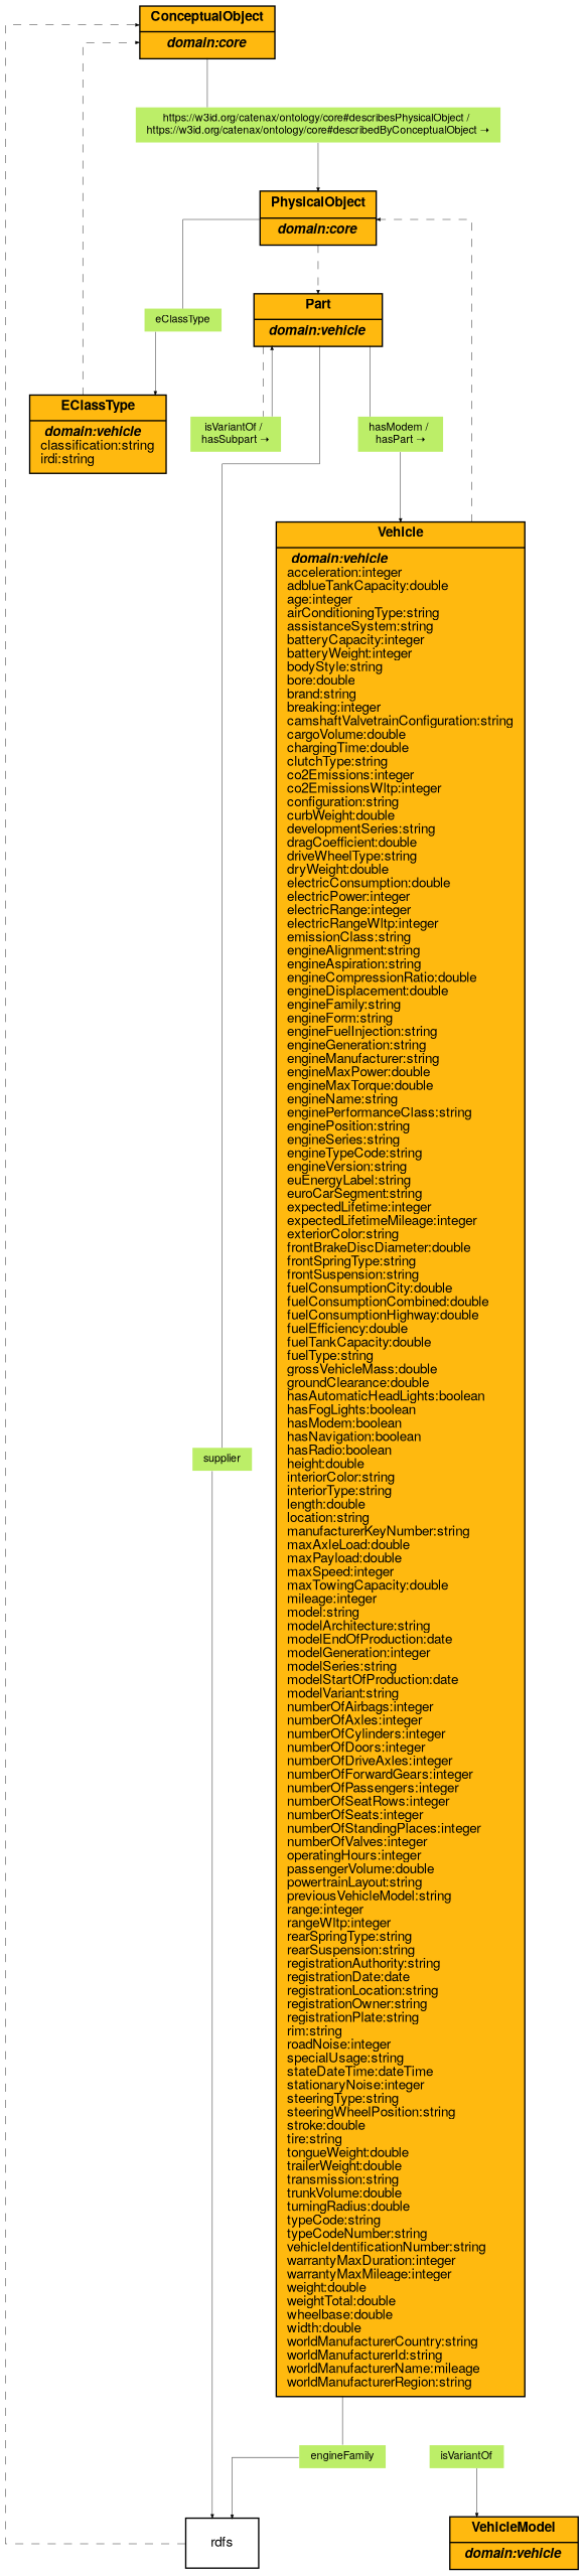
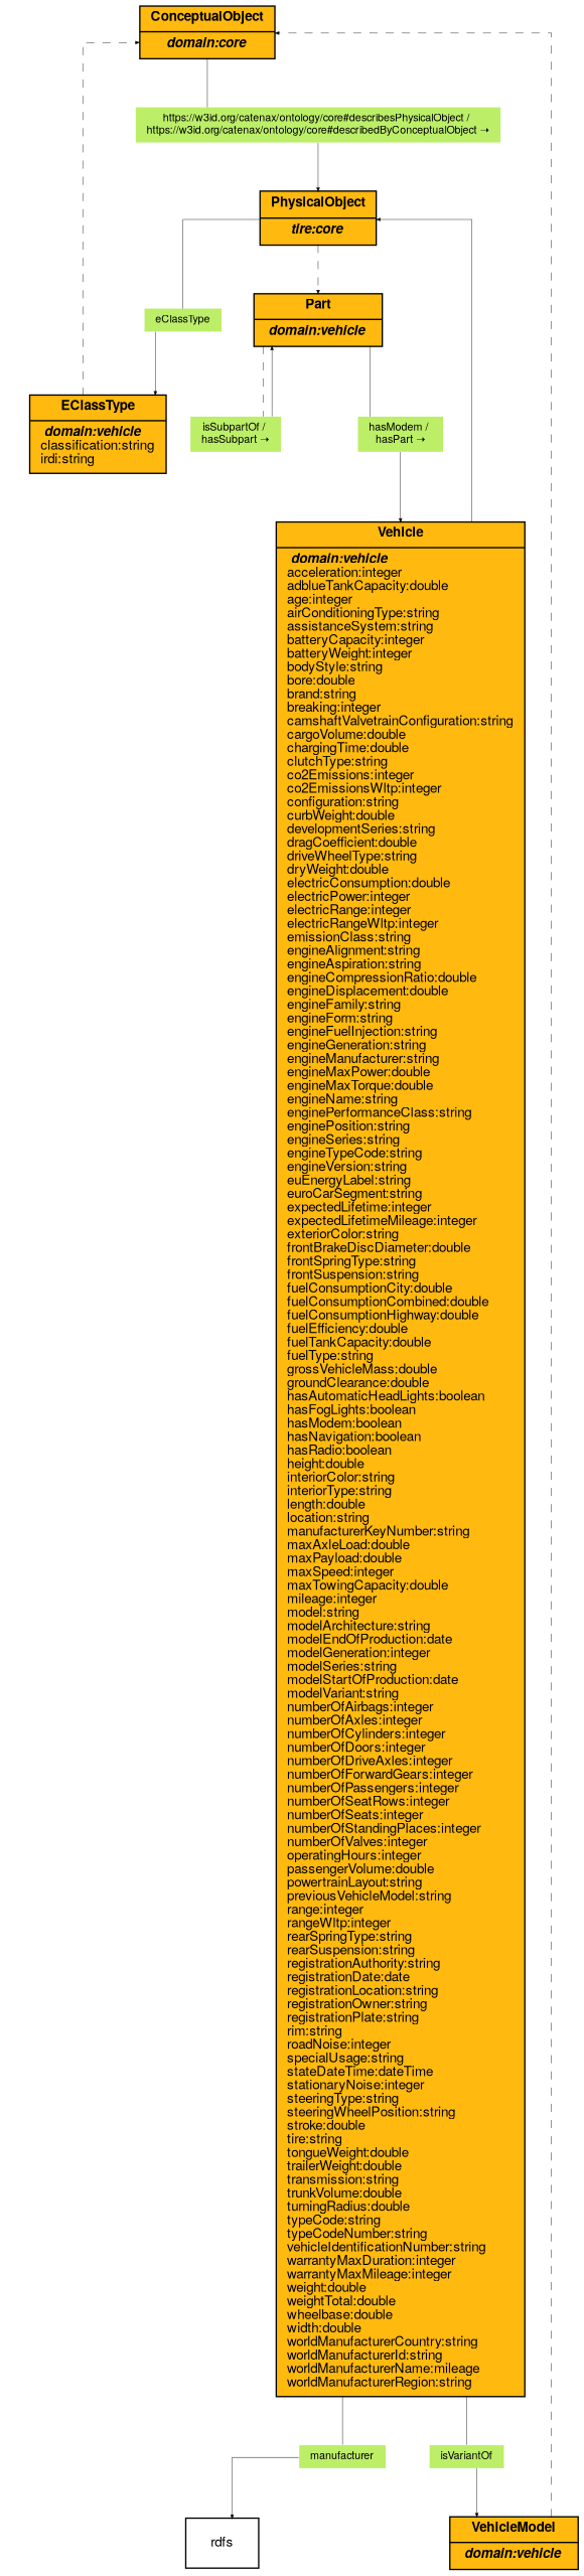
  digraph {
    fontname="Helvetica,Arial,sans-serif"
    fontsize=10
    splines=ortho
    node [fillcolor=darkgoldenrod1 fontname="Helvetica,Arial,sans-serif" fontsize=10 shape=record style=filled]
    edge [arrowsize=0.3 fontname="Helvetica,Arial,sans-serif" fontsize=10 penwidth=0.3]
    n1 [label=<{<b>ConceptualObject</b> | <i><b> domain:core</b></i> <br align="left"/>}>]
    n2 [fillcolor=darkolivegreen2 fontsize=8 height=0 label="https://w3id.org/catenax/ontology/core#describesPhysicalObject / \nhttps://w3id.org/catenax/ontology/core#describedByConceptualObject ➝" shape=plaintext width=0]
-   n3 [label=<{<b>PhysicalObject</b> | <i><b> domain:core</b></i> <br align="left"/>}>]
+   n3 [label=<{<b>PhysicalObject</b> | <i><b> tire:core</b></i> <br align="left"/>}>]
    n4 [fillcolor=darkolivegreen2 fontsize=8 height=0 label=eClassType shape=plaintext width=0]
    n5 [label=<{<b>Part</b> | <i><b> domain:vehicle</b></i> <br align="left"/>}>]
    n6 [label=<{<b>EClassType</b> | <i><b> domain:vehicle</b></i> <br align="left"/>classification:string<br align="left"/>irdi:string<br align="left"/>}>]
    n7 [fillcolor=darkolivegreen2 fontsize=8 height=0 label="hasModem / \nhasPart ➝" shape=plaintext width=0]
-   n8 [fillcolor=darkolivegreen2 fontsize=8 height=0 label="isVariantOf / \nhasSubpart ➝" shape=plaintext width=0]
-   n9 [fillcolor=darkolivegreen2 fontsize=8 height=0 label=supplier shape=plaintext width=0]
+   n8 [fillcolor=darkolivegreen2 fontsize=8 height=0 label="isSubpartOf / \nhasSubpart ➝" shape=plaintext width=0]
    n10 [label=<{<b>Vehicle</b> | <i><b> domain:vehicle</b></i> <br align="left"/>acceleration:integer<br align="left"/>adblueTankCapacity:double<br align="left"/>age:integer<br align="left"/>airConditioningType:string<br align="left"/>assistanceSystem:string<br align="left"/>batteryCapacity:integer<br align="left"/>batteryWeight:integer<br align="left"/>bodyStyle:string<br align="left"/>bore:double<br align="left"/>brand:string<br align="left"/>breaking:integer<br align="left"/>camshaftValvetrainConfiguration:string<br align="left"/>cargoVolume:double<br align="left"/>chargingTime:double<br align="left"/>clutchType:string<br align="left"/>co2Emissions:integer<br align="left"/>co2EmissionsWltp:integer<br align="left"/>configuration:string<br align="left"/>curbWeight:double<br align="left"/>developmentSeries:string<br align="left"/>dragCoefficient:double<br align="left"/>driveWheelType:string<br align="left"/>dryWeight:double<br align="left"/>electricConsumption:double<br align="left"/>electricPower:integer<br align="left"/>electricRange:integer<br align="left"/>electricRangeWltp:integer<br align="left"/>emissionClass:string<br align="left"/>engineAlignment:string<br align="left"/>engineAspiration:string<br align="left"/>engineCompressionRatio:double<br align="left"/>engineDisplacement:double<br align="left"/>engineFamily:string<br align="left"/>engineForm:string<br align="left"/>engineFuelInjection:string<br align="left"/>engineGeneration:string<br align="left"/>engineManufacturer:string<br align="left"/>engineMaxPower:double<br align="left"/>engineMaxTorque:double<br align="left"/>engineName:string<br align="left"/>enginePerformanceClass:string<br align="left"/>enginePosition:string<br align="left"/>engineSeries:string<br align="left"/>engineTypeCode:string<br align="left"/>engineVersion:string<br align="left"/>euEnergyLabel:string<br align="left"/>euroCarSegment:string<br align="left"/>expectedLifetime:integer<br align="left"/>expectedLifetimeMileage:integer<br align="left"/>exteriorColor:string<br align="left"/>frontBrakeDiscDiameter:double<br align="left"/>frontSpringType:string<br align="left"/>frontSuspension:string<br align="left"/>fuelConsumptionCity:double<br align="left"/>fuelConsumptionCombined:double<br align="left"/>fuelConsumptionHighway:double<br align="left"/>fuelEfficiency:double<br align="left"/>fuelTankCapacity:double<br align="left"/>fuelType:string<br align="left"/>grossVehicleMass:double<br align="left"/>groundClearance:double<br align="left"/>hasAutomaticHeadLights:boolean<br align="left"/>hasFogLights:boolean<br align="left"/>hasModem:boolean<br align="left"/>hasNavigation:boolean<br align="left"/>hasRadio:boolean<br align="left"/>height:double<br align="left"/>interiorColor:string<br align="left"/>interiorType:string<br align="left"/>length:double<br align="left"/>location:string<br align="left"/>manufacturerKeyNumber:string<br align="left"/>maxAxleLoad:double<br align="left"/>maxPayload:double<br align="left"/>maxSpeed:integer<br align="left"/>maxTowingCapacity:double<br align="left"/>mileage:integer<br align="left"/>model:string<br align="left"/>modelArchitecture:string<br align="left"/>modelEndOfProduction:date<br align="left"/>modelGeneration:integer<br align="left"/>modelSeries:string<br align="left"/>modelStartOfProduction:date<br align="left"/>modelVariant:string<br align="left"/>numberOfAirbags:integer<br align="left"/>numberOfAxles:integer<br align="left"/>numberOfCylinders:integer<br align="left"/>numberOfDoors:integer<br align="left"/>numberOfDriveAxles:integer<br align="left"/>numberOfForwardGears:integer<br align="left"/>numberOfPassengers:integer<br align="left"/>numberOfSeatRows:integer<br align="left"/>numberOfSeats:integer<br align="left"/>numberOfStandingPlaces:integer<br align="left"/>numberOfValves:integer<br align="left"/>operatingHours:integer<br align="left"/>passengerVolume:double<br align="left"/>powertrainLayout:string<br align="left"/>previousVehicleModel:string<br align="left"/>range:integer<br align="left"/>rangeWltp:integer<br align="left"/>rearSpringType:string<br align="left"/>rearSuspension:string<br align="left"/>registrationAuthority:string<br align="left"/>registrationDate:date<br align="left"/>registrationLocation:string<br align="left"/>registrationOwner:string<br align="left"/>registrationPlate:string<br align="left"/>rim:string<br align="left"/>roadNoise:integer<br align="left"/>specialUsage:string<br align="left"/>stateDateTime:dateTime<br align="left"/>stationaryNoise:integer<br align="left"/>steeringType:string<br align="left"/>steeringWheelPosition:string<br align="left"/>stroke:double<br align="left"/>tire:string<br align="left"/>tongueWeight:double<br align="left"/>trailerWeight:double<br align="left"/>transmission:string<br align="left"/>trunkVolume:double<br align="left"/>turningRadius:double<br align="left"/>typeCode:string<br align="left"/>typeCodeNumber:string<br align="left"/>vehicleIdentificationNumber:string<br align="left"/>warrantyMaxDuration:integer<br align="left"/>warrantyMaxMileage:integer<br align="left"/>weight:double<br align="left"/>weightTotal:double<br align="left"/>wheelbase:double<br align="left"/>width:double<br align="left"/>worldManufacturerCountry:string<br align="left"/>worldManufacturerId:string<br align="left"/>worldManufacturerName:mileage<br align="left"/>worldManufacturerRegion:string<br align="left"/>}>]
    rdfs [style=""]
    n12 [fillcolor=darkolivegreen2 fontsize=8 height=0 label=isVariantOf shape=plaintext width=0]
-   n13 [fillcolor=darkolivegreen2 fontsize=8 height=0 label=engineFamily shape=plaintext width=0]
+   n13 [fillcolor=darkolivegreen2 fontsize=8 height=0 label=manufacturer shape=plaintext width=0]
    n14 [label=<{<b>VehicleModel</b> | <i><b> domain:vehicle</b></i> <br align="left"/>}>]
    n1 -> n2 [arrowhead=none]
    n2 -> n3
    n3 -> n4 [arrowhead=none]
    n3 -> n5 [style=dashed]
    n4 -> n6
    n5 -> n7 [arrowhead=none]
    n5 -> n8 [arrowhead=none style=dashed]
-   n5 -> n9 [arrowhead=none]
    n6 -> n1 [style=dashed]
    n7 -> n10
    n8 -> n5
-   n9 -> rdfs [headport=Resource]
-   n10 -> n3 [style=dashed]
+   n10 -> n3 [style=solid]
+   n10 -> n12 [arrowhead=none]
    n10 -> n13 [arrowhead=none]
    n12 -> n14
    n13 -> rdfs [headport=Resource]
-   rdfs -> n1 [style=dashed]
+   n14 -> n1 [style=dashed]
  }
